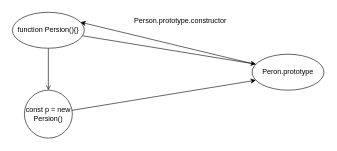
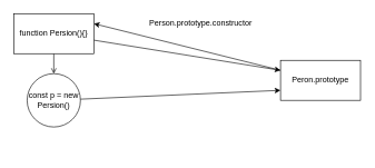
  <mxCell id="0" />
  <mxCell id="1" parent="0" />
  <mxCell id="2" style="edgeStyle=none;html=1;entryX=0.5;entryY=0;entryDx=0;entryDy=0;endArrow=open;" parent="1" source="4" target="6" edge="1"><mxGeometry relative="1" as="geometry" /></mxCell>
  <mxCell id="3" style="edgeStyle=none;html=1;entryX=0;entryY=0.25;entryDx=0;entryDy=0;" parent="1" source="4" target="8" edge="1"><mxGeometry relative="1" as="geometry" /></mxCell>
- <mxCell id="4" value="function Persion(){}" style="ellipse;whiteSpace=wrap;html=1;" parent="1" vertex="1"><mxGeometry x="20" y="20" width="120" height="60" as="geometry" /></mxCell>
+ <mxCell id="4" value="function Persion(){}" style="rounded=0;whiteSpace=wrap;html=1;" parent="1" vertex="1"><mxGeometry x="20" y="20" width="120" height="60" as="geometry" /></mxCell>
  <mxCell id="5" style="edgeStyle=none;html=1;entryX=0;entryY=0.75;entryDx=0;entryDy=0;" parent="1" source="6" target="8" edge="1"><mxGeometry relative="1" as="geometry" /></mxCell>
- <mxCell id="6" value="const p = new Persion()" style="ellipse;whiteSpace=wrap;html=1;aspect=fixed;" parent="1" vertex="1"><mxGeometry x="40" y="150" width="80" height="80" as="geometry" /></mxCell>
+ <mxCell id="6" value="const p = new Persion()" style="ellipse;whiteSpace=wrap;html=1;aspect=fixed;" parent="1" vertex="1"><mxGeometry x="40" y="110" width="80" height="80" as="geometry" /></mxCell>
  <mxCell id="7" style="edgeStyle=none;html=1;entryX=1;entryY=0.25;entryDx=0;entryDy=0;" edge="1" parent="1" source="8" target="4"><mxGeometry relative="1" as="geometry" /></mxCell>
- <mxCell id="8" value="Peron.prototype" style="ellipse;whiteSpace=wrap;html=1;" parent="1" vertex="1"><mxGeometry x="420" y="90" width="120" height="60" as="geometry" /></mxCell>
+ <mxCell id="8" value="Peron.prototype" style="whiteSpace=wrap;html=1;" parent="1" vertex="1"><mxGeometry x="420" y="90" width="120" height="60" as="geometry" /></mxCell>
  <mxCell id="9" value="Person.prototype.constructor" style="text;html=1;align=center;verticalAlign=middle;resizable=0;points=[];autosize=1;strokeColor=none;fillColor=none;" vertex="1" parent="1"><mxGeometry x="210" y="20" width="180" height="30" as="geometry" /></mxCell>
